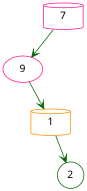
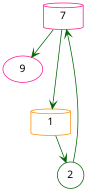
  digraph {
    fontname="Noto Sans"
    node [color=deeppink fontname="Noto Sans" shape=cylinder]
    edge [arrowhead=vee color=darkgreen fontname="Noto Sans"]
    n1 [label=7]
    n2 [label=9 shape=ellipse]
    n3 [color=darkorange label=1]
    n4 [color=darkgreen label=2 shape=circle]
    n1 -> n2
-   n2 -> n3
+   n1 -> n3
    n3 -> n4
+   n4 -> n1
  }
